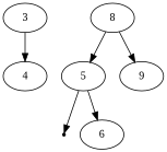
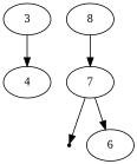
  digraph {
    fontname="Liberation Serif"
    node [fontname="Liberation Serif"]
    edge [fontname="Liberation Serif"]
    n1 [label=4]
    3
    8
-   5
-   9
+   5 [label=7]
    null632311995 [shape=point]
    6
    3 -> n1
    8 -> 5
-   8 -> 9
    5 -> null632311995
    5 -> 6
  }
